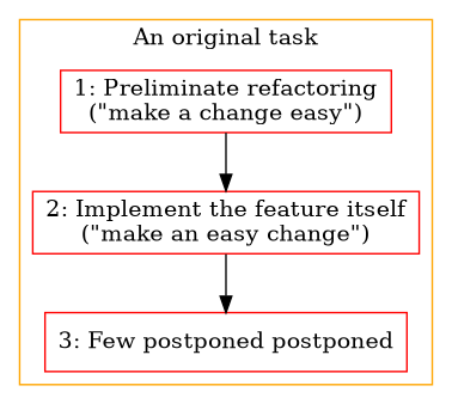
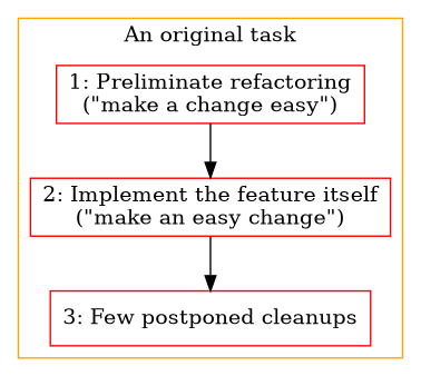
  digraph {
    fontname="DejaVu Serif"
    node [color=red shape=box fontname="DejaVu Serif"]
    edge [color=black fontname="DejaVu Serif"]
    n1 [label="1: Preliminate refactoring\n(&quot;make a change easy&quot;)"]
    n2 [label="2: Implement the feature itself\n(&quot;make an easy change&quot;)"]
-   n3 [label="3: Few postponed postponed"]
+   n3 [label="3: Few postponed cleanups"]
    subgraph cluster_1 {
      color=orange
      label="An original task"
      n1
      n2
      n3
    }
    n1 -> n2
    n2 -> n3
  }
